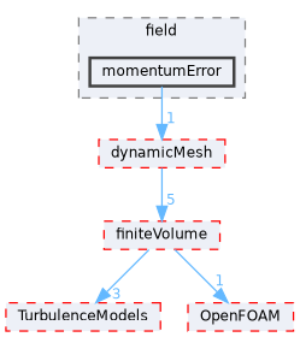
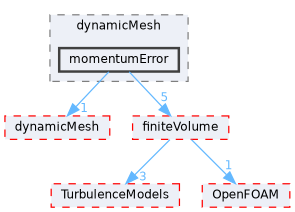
  digraph {
    compound=true
    node [color=red fillcolor="#edf0f7" fontname=Helvetica fontsize=10 shape=box style="filled,dashed"]
    edge [color=steelblue1 fontcolor=steelblue1 fontname=Helvetica fontsize=10 headlabel=1 labeldistance=1.5 labelfontname=Helvetica labelfontsize=10]
    n1 [color=grey25 height=0.2 label=momentumError style="filled,bold" width=0.4]
    n2 [height=0.2 label=dynamicMesh width=0.4]
    n3 [height=0.2 label=finiteVolume width=0.4]
    n4 [height=0.2 label=TurbulenceModels width=0.4]
    n5 [height=0.2 label=OpenFOAM width=0.4]
    subgraph cluster_1 {
      bgcolor="#edf0f7"
      fontname=Helvetica
      fontsize=10
-     label=field
+     label=dynamicMesh
      pencolor=grey50
      style="filled,dashed"
      n1
    }
    n1 -> n2
-   n2 -> n3 [headlabel=5]
+   n1 -> n3 [headlabel=5]
    n3 -> n4 [headlabel=3]
    n3 -> n5
  }
